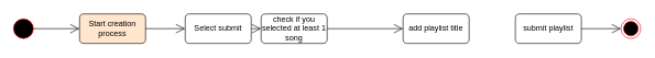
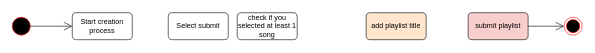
  <mxCell id="0" />
  <mxCell id="1" parent="0" />
- <mxCell id="2" value="Start creation process" style="rounded=1;whiteSpace=wrap;html=1;fillColor=#ffe6cc;" parent="1" vertex="1"><mxGeometry x="120" y="20.5" width="100" height="45" as="geometry" /></mxCell>
+ <mxCell id="2" value="Start creation process" style="rounded=1;whiteSpace=wrap;html=1;" parent="1" vertex="1"><mxGeometry x="120" y="20.5" width="100" height="45" as="geometry" /></mxCell>
  <mxCell id="3" value="" style="ellipse;html=1;fillColor=#000000;strokeColor=#ff0000;" parent="1" vertex="1"><mxGeometry x="20" y="28" width="30" height="30" as="geometry" /></mxCell>
  <mxCell id="4" value="" style="ellipse;html=1;shape=endState;fillColor=#000000;strokeColor=#ff0000;" parent="1" vertex="1"><mxGeometry x="940" y="28" width="30" height="30" as="geometry" /></mxCell>
  <mxCell id="5" value="Select submit" style="rounded=1;whiteSpace=wrap;html=1;" parent="1" vertex="1"><mxGeometry x="280" y="20.5" width="100" height="45" as="geometry" /></mxCell>
- <mxCell id="6" value="" style="endArrow=open;endFill=1;endSize=12;html=1;rounded=0;exitX=1;exitY=0.5;exitDx=0;exitDy=0;entryX=0;entryY=0.5;entryDx=0;entryDy=0;" parent="1" source="2" target="5" edge="1"><mxGeometry width="160" relative="1" as="geometry"><mxPoint x="180" y="31" as="sourcePoint" /><mxPoint x="260" y="-19" as="targetPoint" /><Array as="points" /></mxGeometry></mxCell>
  <mxCell id="7" value="" style="endArrow=open;endFill=1;endSize=12;html=1;rounded=0;exitX=1;exitY=0.5;exitDx=0;exitDy=0;entryX=0;entryY=0.5;entryDx=0;entryDy=0;" parent="1" source="3" target="2" edge="1"><mxGeometry width="160" relative="1" as="geometry"><mxPoint x="50" y="78" as="sourcePoint" /><mxPoint x="100" y="78" as="targetPoint" /><Array as="points" /></mxGeometry></mxCell>
- <mxCell id="8" value="submit playlist" style="rounded=1;whiteSpace=wrap;html=1;" parent="1" vertex="1"><mxGeometry x="780" y="20.5" width="100" height="45" as="geometry" /></mxCell>
- <mxCell id="9" value="" style="endArrow=open;endFill=1;endSize=12;html=1;rounded=0;exitX=1;exitY=0.5;exitDx=0;exitDy=0;entryX=0;entryY=0.5;entryDx=0;entryDy=0;" parent="1" source="5" target="12" edge="1"><mxGeometry width="160" relative="1" as="geometry"><mxPoint x="550" y="43" as="sourcePoint" /><mxPoint x="490" y="53" as="targetPoint" /><Array as="points" /></mxGeometry></mxCell>
+ <mxCell id="8" value="submit playlist" style="rounded=1;whiteSpace=wrap;html=1;fillColor=#f8cecc;" parent="1" vertex="1"><mxGeometry x="780" y="20.5" width="100" height="45" as="geometry" /></mxCell>
  <mxCell id="10" value="" style="endArrow=open;endFill=1;endSize=12;html=1;rounded=0;exitX=1;exitY=0.5;exitDx=0;exitDy=0;entryX=0;entryY=0.5;entryDx=0;entryDy=0;" parent="1" source="8" target="4" edge="1"><mxGeometry width="160" relative="1" as="geometry"><mxPoint x="570" y="53" as="sourcePoint" /><mxPoint x="630" y="53" as="targetPoint" /><Array as="points" /></mxGeometry></mxCell>
- <mxCell id="11" value="add playlist title" style="rounded=1;whiteSpace=wrap;html=1;" parent="1" vertex="1"><mxGeometry x="610" y="20.5" width="100" height="45" as="geometry" /></mxCell>
+ <mxCell id="11" value="add playlist title" style="rounded=1;whiteSpace=wrap;html=1;fillColor=#ffe6cc;" parent="1" vertex="1"><mxGeometry x="610" y="20.5" width="100" height="45" as="geometry" /></mxCell>
  <mxCell id="12" value="check if you selected at least 1 song" style="rounded=1;whiteSpace=wrap;html=1;" parent="1" vertex="1"><mxGeometry x="395" y="20.5" width="100" height="45" as="geometry" /></mxCell>
- <mxCell id="13" value="" style="endArrow=open;endFill=1;endSize=12;html=1;rounded=0;exitX=1;exitY=0.5;exitDx=0;exitDy=0;entryX=0;entryY=0.5;entryDx=0;entryDy=0;" parent="1" source="12" target="11" edge="1"><mxGeometry width="160" relative="1" as="geometry"><mxPoint x="390" y="53" as="sourcePoint" /><mxPoint x="430" y="53" as="targetPoint" /><Array as="points" /></mxGeometry></mxCell>
